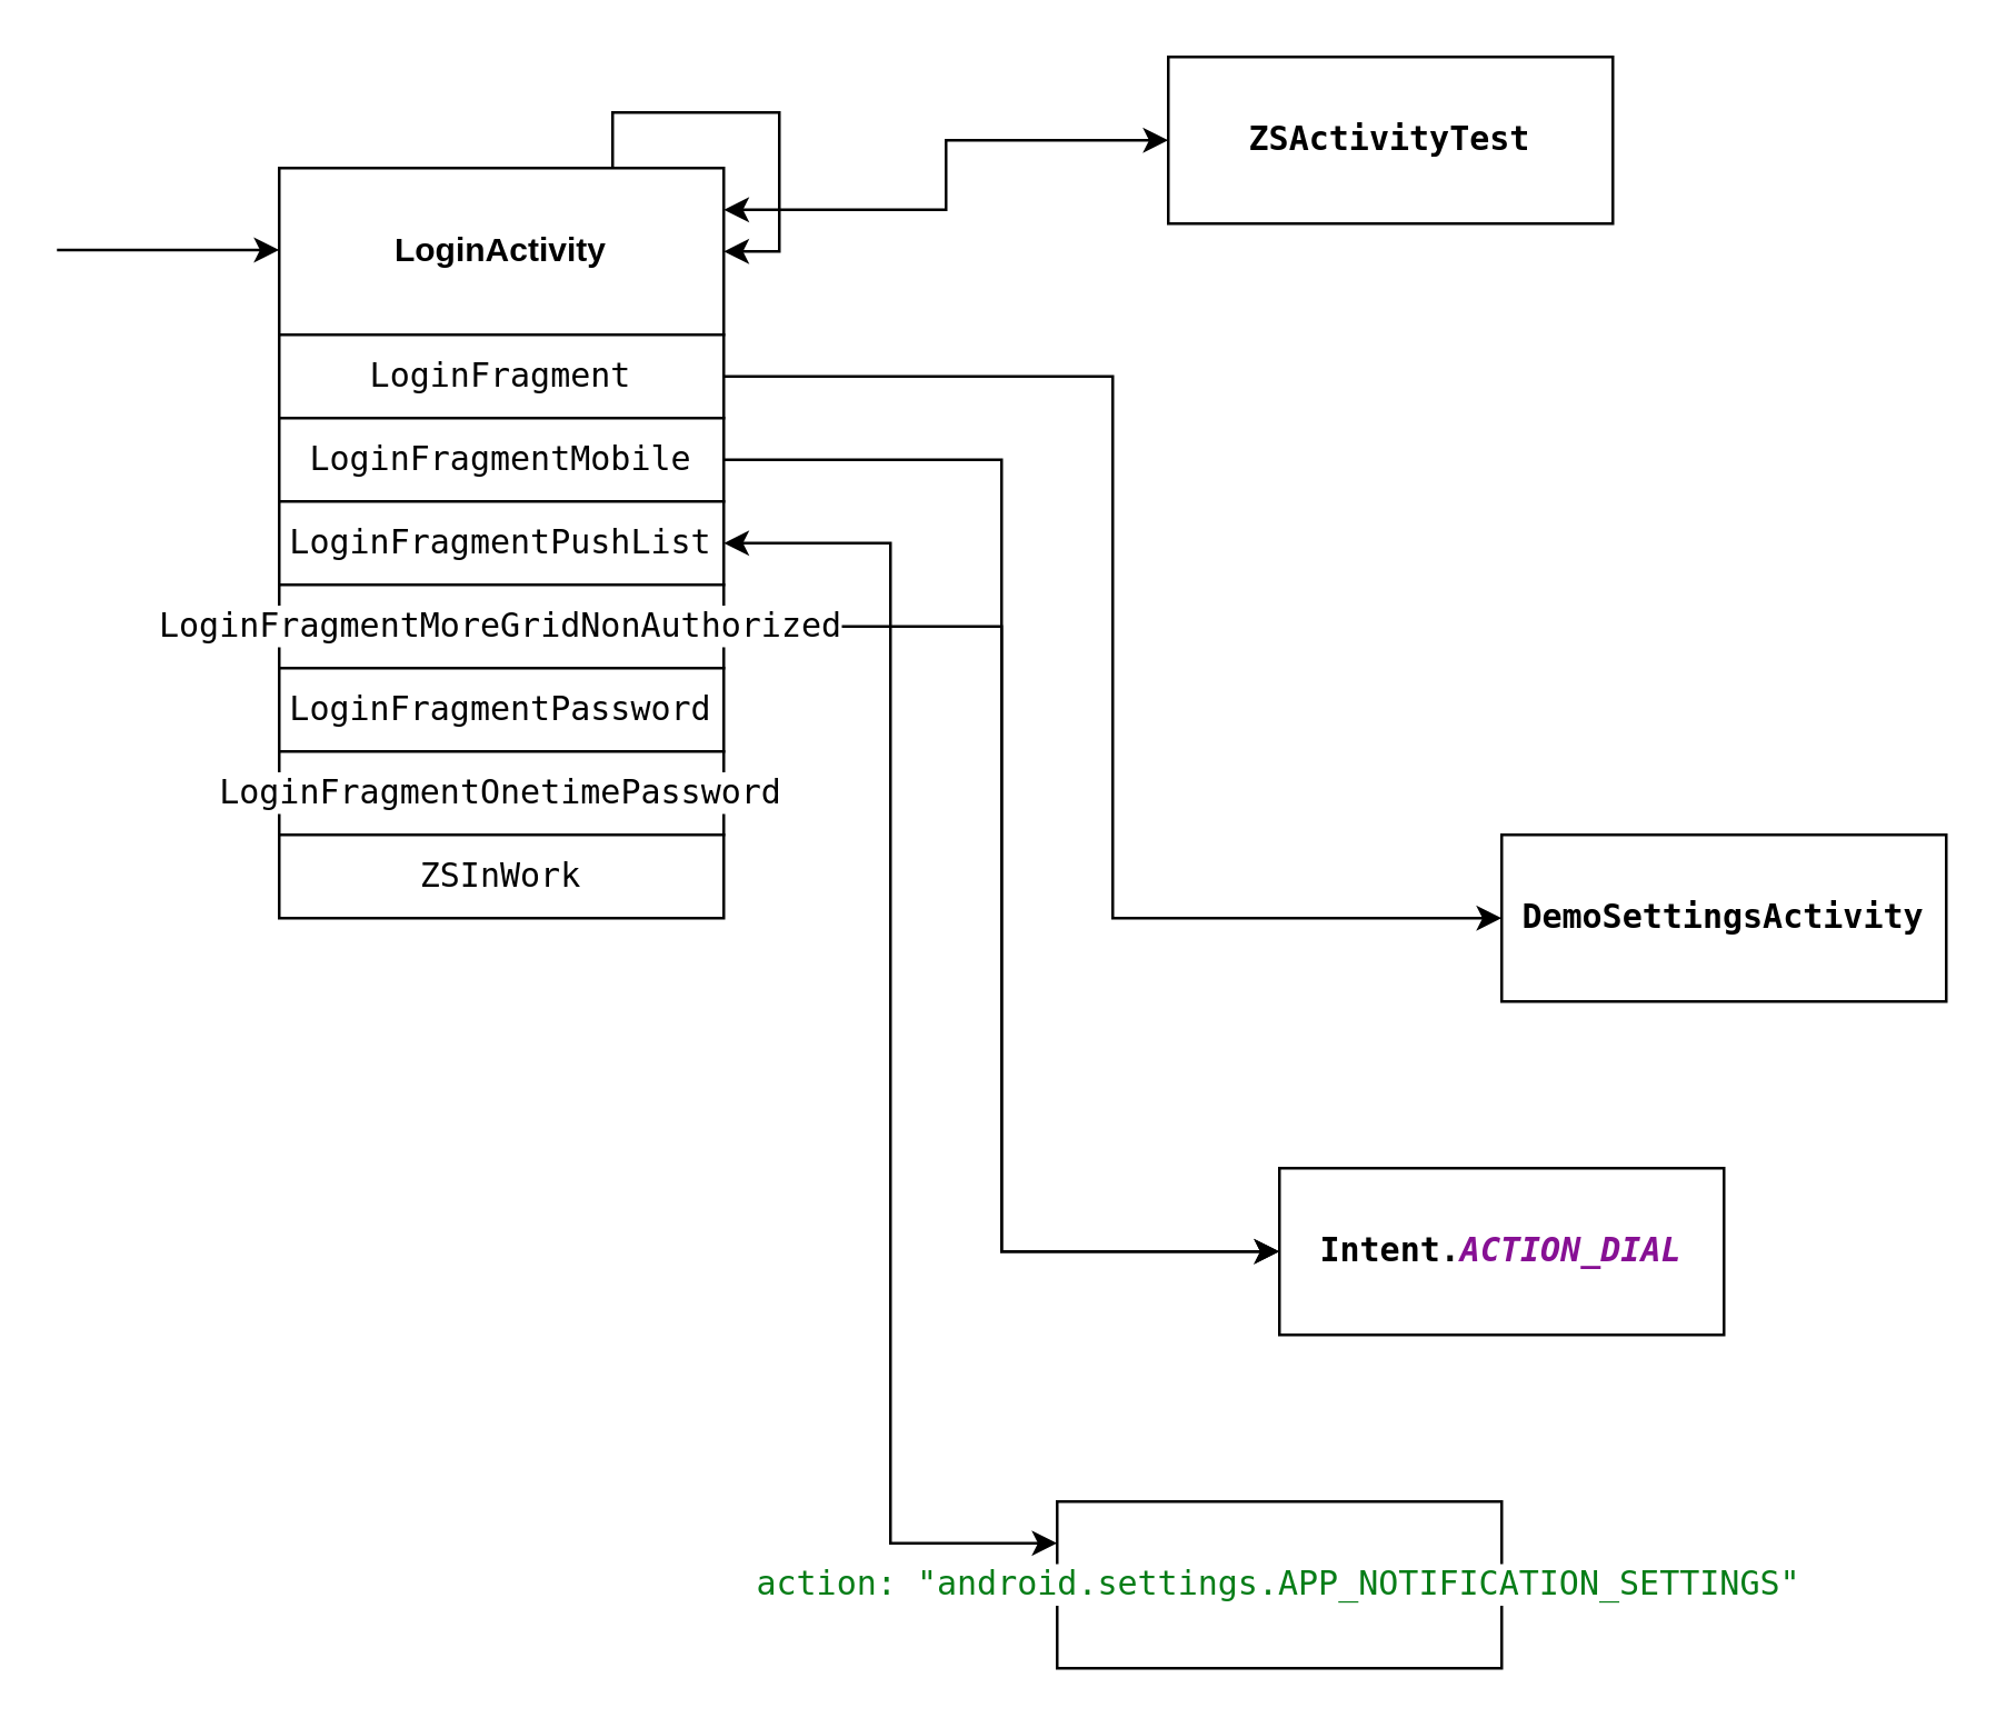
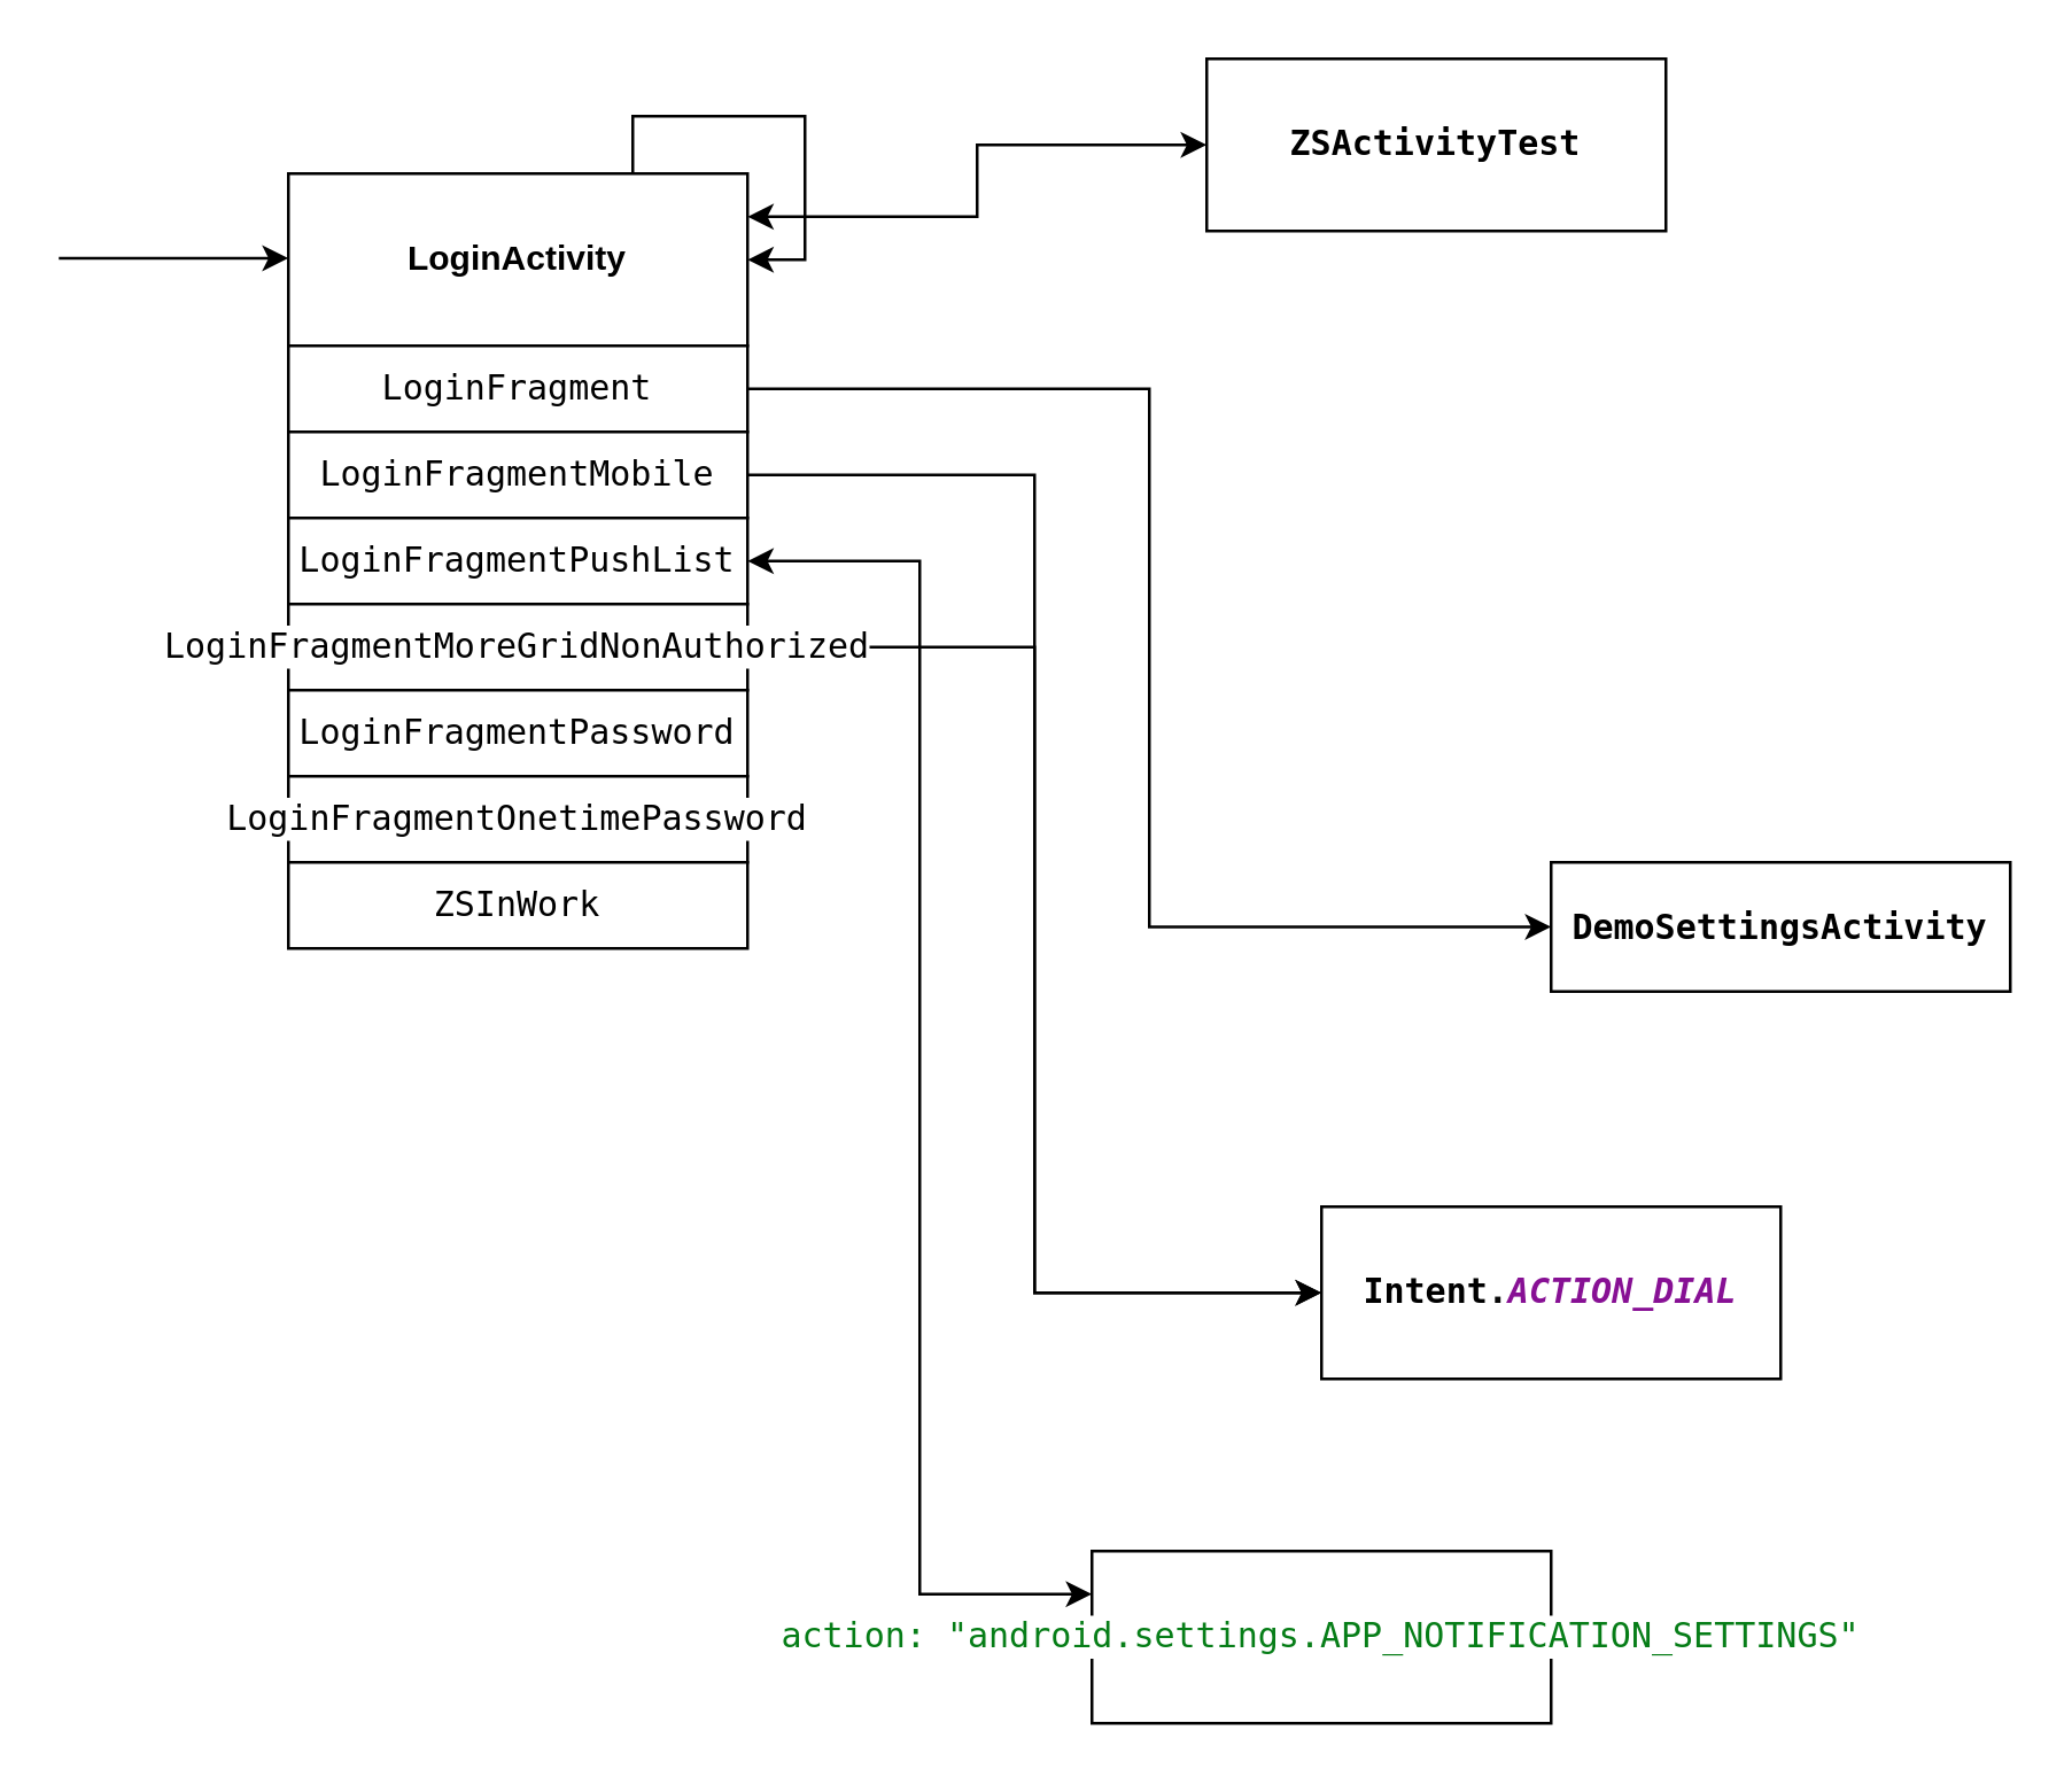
  <mxCell id="0" />
  <mxCell id="1" parent="0" />
  <mxCell id="2" style="edgeStyle=orthogonalEdgeStyle;rounded=0;orthogonalLoop=1;jettySize=auto;html=1;exitX=1;exitY=0.25;exitDx=0;exitDy=0;startArrow=classic;startFill=1;entryX=0;entryY=0.5;entryDx=0;entryDy=0;" edge="1" parent="1" source="3" target="16"><mxGeometry relative="1" as="geometry"><mxPoint x="400" y="105" as="targetPoint" /></mxGeometry></mxCell>
  <mxCell id="3" value="LoginActivity" style="rounded=0;whiteSpace=wrap;html=1;fontStyle=1" vertex="1" parent="1"><mxGeometry x="100" y="60" width="160" height="60" as="geometry" /></mxCell>
  <mxCell id="4" style="edgeStyle=orthogonalEdgeStyle;rounded=0;orthogonalLoop=1;jettySize=auto;html=1;exitX=1;exitY=0.5;exitDx=0;exitDy=0;entryX=0;entryY=0.5;entryDx=0;entryDy=0;startArrow=none;startFill=0;" edge="1" parent="1" source="5" target="17"><mxGeometry relative="1" as="geometry" /></mxCell>
  <mxCell id="5" value="&lt;pre style=&quot;background-color: #ffffff ; color: #080808 ; font-family: &amp;#34;jetbrains mono&amp;#34; , monospace ; font-size: 9 8pt&quot;&gt;&lt;span style=&quot;color: #000000&quot;&gt;LoginFragment&lt;/span&gt;&lt;/pre&gt;" style="rounded=0;whiteSpace=wrap;html=1;" vertex="1" parent="1"><mxGeometry x="100" y="120" width="160" height="30" as="geometry" /></mxCell>
  <mxCell id="6" style="edgeStyle=orthogonalEdgeStyle;rounded=0;orthogonalLoop=1;jettySize=auto;html=1;exitX=1;exitY=0.5;exitDx=0;exitDy=0;entryX=0;entryY=0.5;entryDx=0;entryDy=0;startArrow=none;startFill=0;" edge="1" parent="1" source="7" target="18"><mxGeometry relative="1" as="geometry" /></mxCell>
  <mxCell id="7" value="&lt;pre style=&quot;background-color: #ffffff ; color: #080808 ; font-family: &amp;#34;jetbrains mono&amp;#34; , monospace ; font-size: 9 8pt&quot;&gt;&lt;pre style=&quot;font-family: &amp;#34;jetbrains mono&amp;#34; , monospace&quot;&gt;&lt;span style=&quot;color: #000000&quot;&gt;LoginFragmentMobile&lt;/span&gt;&lt;/pre&gt;&lt;/pre&gt;" style="rounded=0;whiteSpace=wrap;html=1;" vertex="1" parent="1"><mxGeometry x="100" y="150" width="160" height="30" as="geometry" /></mxCell>
  <mxCell id="8" style="edgeStyle=orthogonalEdgeStyle;rounded=0;orthogonalLoop=1;jettySize=auto;html=1;exitX=1;exitY=0.5;exitDx=0;exitDy=0;entryX=0;entryY=0.25;entryDx=0;entryDy=0;startArrow=classic;startFill=1;" edge="1" parent="1" source="9" target="19"><mxGeometry relative="1" as="geometry" /></mxCell>
  <mxCell id="9" value="&lt;pre style=&quot;background-color: #ffffff ; color: #080808 ; font-family: &amp;#34;jetbrains mono&amp;#34; , monospace ; font-size: 9 8pt&quot;&gt;&lt;pre style=&quot;font-family: &amp;#34;jetbrains mono&amp;#34; , monospace&quot;&gt;&lt;pre style=&quot;font-family: &amp;#34;jetbrains mono&amp;#34; , monospace&quot;&gt;&lt;span style=&quot;color: #000000&quot;&gt;LoginFragmentPushList&lt;/span&gt;&lt;/pre&gt;&lt;/pre&gt;&lt;/pre&gt;" style="rounded=0;whiteSpace=wrap;html=1;" vertex="1" parent="1"><mxGeometry x="100" y="180" width="160" height="30" as="geometry" /></mxCell>
  <mxCell id="10" style="edgeStyle=orthogonalEdgeStyle;rounded=0;orthogonalLoop=1;jettySize=auto;html=1;exitX=1;exitY=0.5;exitDx=0;exitDy=0;entryX=0;entryY=0.5;entryDx=0;entryDy=0;startArrow=none;startFill=0;" edge="1" parent="1" source="11" target="18"><mxGeometry relative="1" as="geometry" /></mxCell>
  <mxCell id="11" value="&lt;pre style=&quot;background-color: #ffffff ; color: #080808 ; font-family: &amp;#34;jetbrains mono&amp;#34; , monospace ; font-size: 9 8pt&quot;&gt;&lt;pre style=&quot;font-family: &amp;#34;jetbrains mono&amp;#34; , monospace&quot;&gt;&lt;pre style=&quot;font-family: &amp;#34;jetbrains mono&amp;#34; , monospace&quot;&gt;&lt;span style=&quot;color: #000000&quot;&gt;LoginFragmentMoreGridNonAuthorized&lt;/span&gt;&lt;/pre&gt;&lt;/pre&gt;&lt;/pre&gt;" style="rounded=0;whiteSpace=wrap;html=1;" vertex="1" parent="1"><mxGeometry x="100" y="210" width="160" height="30" as="geometry" /></mxCell>
  <mxCell id="12" value="&lt;pre style=&quot;background-color: #ffffff ; color: #080808 ; font-family: &amp;#34;jetbrains mono&amp;#34; , monospace ; font-size: 9 8pt&quot;&gt;&lt;pre style=&quot;font-family: &amp;#34;jetbrains mono&amp;#34; , monospace&quot;&gt;&lt;pre style=&quot;font-family: &amp;#34;jetbrains mono&amp;#34; , monospace&quot;&gt;&lt;span style=&quot;color: #000000&quot;&gt;LoginFragmentPassword&lt;/span&gt;&lt;/pre&gt;&lt;/pre&gt;&lt;/pre&gt;" style="rounded=0;whiteSpace=wrap;html=1;" vertex="1" parent="1"><mxGeometry x="100" y="240" width="160" height="30" as="geometry" /></mxCell>
  <mxCell id="13" value="&lt;pre style=&quot;background-color: #ffffff ; color: #080808 ; font-family: &amp;#34;jetbrains mono&amp;#34; , monospace ; font-size: 9 8pt&quot;&gt;&lt;pre style=&quot;font-family: &amp;#34;jetbrains mono&amp;#34; , monospace&quot;&gt;&lt;pre style=&quot;font-family: &amp;#34;jetbrains mono&amp;#34; , monospace&quot;&gt;&lt;pre style=&quot;font-family: &amp;#34;jetbrains mono&amp;#34; , monospace&quot;&gt;&lt;span style=&quot;color: #000000&quot;&gt;LoginFragmentOnetimePassword&lt;/span&gt;&lt;/pre&gt;&lt;/pre&gt;&lt;/pre&gt;&lt;/pre&gt;" style="rounded=0;whiteSpace=wrap;html=1;" vertex="1" parent="1"><mxGeometry x="100" y="270" width="160" height="30" as="geometry" /></mxCell>
  <mxCell id="14" value="&lt;pre style=&quot;background-color: #ffffff ; color: #080808 ; font-family: &amp;#34;jetbrains mono&amp;#34; , monospace ; font-size: 9 8pt&quot;&gt;&lt;pre style=&quot;font-family: &amp;#34;jetbrains mono&amp;#34; , monospace&quot;&gt;&lt;pre style=&quot;font-family: &amp;#34;jetbrains mono&amp;#34; , monospace&quot;&gt;&lt;pre style=&quot;font-family: &amp;#34;jetbrains mono&amp;#34; , monospace&quot;&gt;&lt;pre style=&quot;font-family: &amp;#34;jetbrains mono&amp;#34; , monospace&quot;&gt;&lt;span style=&quot;color: #000000&quot;&gt;ZSInWork&lt;/span&gt;&lt;/pre&gt;&lt;/pre&gt;&lt;/pre&gt;&lt;/pre&gt;&lt;/pre&gt;" style="rounded=0;whiteSpace=wrap;html=1;" vertex="1" parent="1"><mxGeometry x="100" y="300" width="160" height="30" as="geometry" /></mxCell>
  <mxCell id="15" style="edgeStyle=orthogonalEdgeStyle;rounded=0;orthogonalLoop=1;jettySize=auto;html=1;exitX=0.75;exitY=0;exitDx=0;exitDy=0;entryX=1;entryY=0.5;entryDx=0;entryDy=0;" edge="1" parent="1" source="3" target="3"><mxGeometry relative="1" as="geometry" /></mxCell>
  <mxCell id="16" value="&lt;pre style=&quot;background-color: #ffffff ; color: #080808 ; font-family: &amp;#34;jetbrains mono&amp;#34; , monospace ; font-size: 9 8pt&quot;&gt;&lt;span style=&quot;color: #000000&quot;&gt;ZSActivityTest&lt;/span&gt;&lt;/pre&gt;" style="rounded=0;whiteSpace=wrap;html=1;fontStyle=1" vertex="1" parent="1"><mxGeometry x="420" y="20" width="160" height="60" as="geometry" /></mxCell>
- <mxCell id="17" value="&lt;pre style=&quot;background-color: #ffffff ; color: #080808 ; font-family: &amp;quot;jetbrains mono&amp;quot; , monospace ; font-size: 9 8pt&quot;&gt;&lt;span style=&quot;color: #000000&quot;&gt;DemoSettingsActivity&lt;/span&gt;&lt;/pre&gt;" style="rounded=0;whiteSpace=wrap;html=1;fontStyle=1" vertex="1" parent="1"><mxGeometry x="540" y="300" width="160" height="60" as="geometry" /></mxCell>
+ <mxCell id="17" value="&lt;pre style=&quot;background-color: #ffffff ; color: #080808 ; font-family: &amp;quot;jetbrains mono&amp;quot; , monospace ; font-size: 9 8pt&quot;&gt;&lt;span style=&quot;color: #000000&quot;&gt;DemoSettingsActivity&lt;/span&gt;&lt;/pre&gt;" style="rounded=0;whiteSpace=wrap;html=1;fontStyle=1" vertex="1" parent="1"><mxGeometry x="540" y="300" width="160" height="45" as="geometry" /></mxCell>
  <mxCell id="18" value="&lt;pre style=&quot;background-color: #ffffff ; color: #080808 ; font-family: &amp;#34;jetbrains mono&amp;#34; , monospace ; font-size: 9 8pt&quot;&gt;&lt;pre style=&quot;font-family: &amp;#34;jetbrains mono&amp;#34; , monospace&quot;&gt;&lt;span style=&quot;color: #000000&quot;&gt;Intent&lt;/span&gt;.&lt;span style=&quot;color: #871094 ; font-style: italic&quot;&gt;ACTION_DIAL&lt;/span&gt;&lt;/pre&gt;&lt;/pre&gt;" style="rounded=0;whiteSpace=wrap;html=1;fontStyle=1" vertex="1" parent="1"><mxGeometry x="460" y="420" width="160" height="60" as="geometry" /></mxCell>
  <mxCell id="19" value="&lt;pre style=&quot;background-color: #ffffff ; color: #080808 ; font-family: &amp;#34;jetbrains mono&amp;#34; , monospace ; font-size: 9 8pt&quot;&gt;&lt;span style=&quot;color: #067d17&quot;&gt;action: &quot;android.settings.APP_NOTIFICATION_SETTINGS&quot;&lt;/span&gt;&lt;/pre&gt;" style="rounded=0;whiteSpace=wrap;html=1;verticalAlign=middle;" vertex="1" parent="1"><mxGeometry x="380" y="540" width="160" height="60" as="geometry" /></mxCell>
  <mxCell id="20" value="" style="endArrow=classic;html=1;" edge="1" parent="1"><mxGeometry width="50" height="50" relative="1" as="geometry"><mxPoint x="20" y="89.5" as="sourcePoint" /><mxPoint x="100" y="89.5" as="targetPoint" /></mxGeometry></mxCell>
